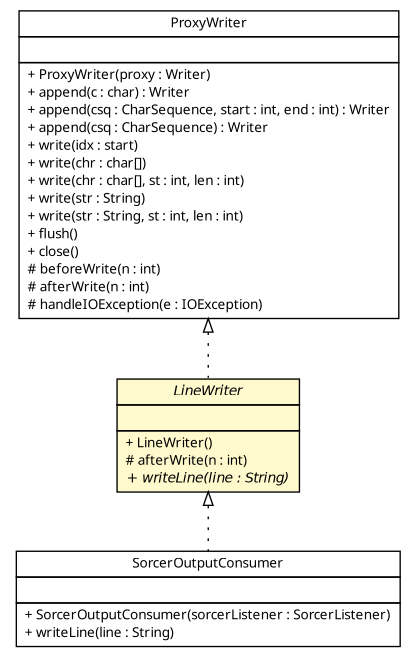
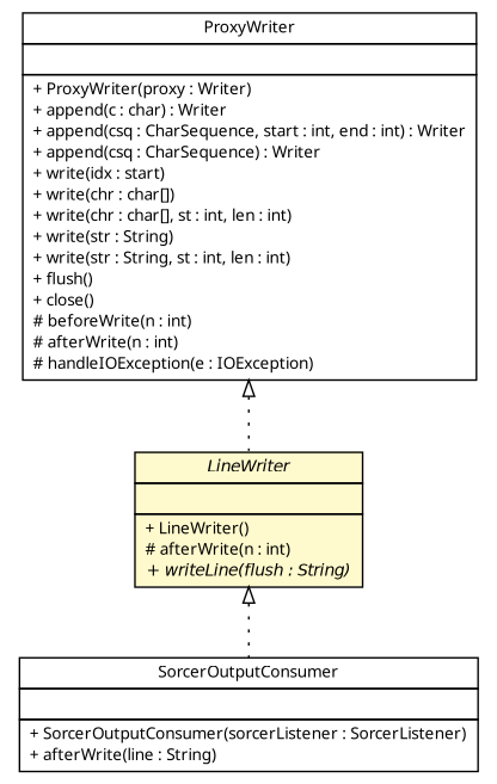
  digraph {
    fontname="Noto Sans"
    nodesep=0.25
    ranksep=0.5
    node [fontcolor=black fontname="Noto Sans" fontsize=10.0 shape=plaintext]
    edge [arrowtail=empty dir=back fontname="Noto Sans" fontsize=10 headport=p labelfontname=Helvetica labelfontsize=10 style=dotted tailport=p]
-   n1 [label=<<table title="sorcer.util.io.LineWriter" border="0" cellborder="1" cellspacing="0" cellpadding="2" port="p" bgcolor="lemonChiffon" href="./LineWriter.html"> 		<tr><td><table border="0" cellspacing="0" cellpadding="1"> <tr><td align="center" balign="center"><font face="Helvetica-Oblique"> LineWriter </font></td></tr> 		</table></td></tr> 		<tr><td><table border="0" cellspacing="0" cellpadding="1"> <tr><td align="left" balign="left">  </td></tr> 		</table></td></tr> 		<tr><td><table border="0" cellspacing="0" cellpadding="1"> <tr><td align="left" balign="left"> + LineWriter() </td></tr> <tr><td align="left" balign="left"> # afterWrite(n : int) </td></tr> <tr><td align="left" balign="left"><font face="Helvetica-Oblique" point-size="10.0"> + writeLine(line : String) </font></td></tr> 		</table></td></tr> 		</table>>]
-   n2 [label=<<table title="sorcer.launcher.impl.SorcerOutputConsumer" border="0" cellborder="1" cellspacing="0" cellpadding="2" port="p" href="../../launcher/impl/SorcerOutputConsumer.html"> 		<tr><td><table border="0" cellspacing="0" cellpadding="1"> <tr><td align="center" balign="center"> SorcerOutputConsumer </td></tr> 		</table></td></tr> 		<tr><td><table border="0" cellspacing="0" cellpadding="1"> <tr><td align="left" balign="left">  </td></tr> 		</table></td></tr> 		<tr><td><table border="0" cellspacing="0" cellpadding="1"> <tr><td align="left" balign="left"> + SorcerOutputConsumer(sorcerListener : SorcerListener) </td></tr> <tr><td align="left" balign="left"> + writeLine(line : String) </td></tr> 		</table></td></tr> 		</table>>]
+   n1 [label=<<table title="sorcer.util.io.LineWriter" border="0" cellborder="1" cellspacing="0" cellpadding="2" port="p" bgcolor="lemonChiffon" href="./LineWriter.html"> 		<tr><td><table border="0" cellspacing="0" cellpadding="1"> <tr><td align="center" balign="center"><font face="Helvetica-Oblique"> LineWriter </font></td></tr> 		</table></td></tr> 		<tr><td><table border="0" cellspacing="0" cellpadding="1"> <tr><td align="left" balign="left">  </td></tr> 		</table></td></tr> 		<tr><td><table border="0" cellspacing="0" cellpadding="1"> <tr><td align="left" balign="left"> + LineWriter() </td></tr> <tr><td align="left" balign="left"> # afterWrite(n : int) </td></tr> <tr><td align="left" balign="left"><font face="Helvetica-Oblique" point-size="10.0"> + writeLine(flush : String) </font></td></tr> 		</table></td></tr> 		</table>>]
+   n2 [label=<<table title="sorcer.launcher.impl.SorcerOutputConsumer" border="0" cellborder="1" cellspacing="0" cellpadding="2" port="p" href="../../launcher/impl/SorcerOutputConsumer.html"> 		<tr><td><table border="0" cellspacing="0" cellpadding="1"> <tr><td align="center" balign="center"> SorcerOutputConsumer </td></tr> 		</table></td></tr> 		<tr><td><table border="0" cellspacing="0" cellpadding="1"> <tr><td align="left" balign="left">  </td></tr> 		</table></td></tr> 		<tr><td><table border="0" cellspacing="0" cellpadding="1"> <tr><td align="left" balign="left"> + SorcerOutputConsumer(sorcerListener : SorcerListener) </td></tr> <tr><td align="left" balign="left"> + afterWrite(line : String) </td></tr> 		</table></td></tr> 		</table>>]
    n3 [label=<<table title="sorcer.org.apache.commons.io.output.ProxyWriter" border="0" cellborder="1" cellspacing="0" cellpadding="2" port="p" href="../../org/apache/commons/io/output/ProxyWriter.html"> 		<tr><td><table border="0" cellspacing="0" cellpadding="1"> <tr><td align="center" balign="center"> ProxyWriter </td></tr> 		</table></td></tr> 		<tr><td><table border="0" cellspacing="0" cellpadding="1"> <tr><td align="left" balign="left">  </td></tr> 		</table></td></tr> 		<tr><td><table border="0" cellspacing="0" cellpadding="1"> <tr><td align="left" balign="left"> + ProxyWriter(proxy : Writer) </td></tr> <tr><td align="left" balign="left"> + append(c : char) : Writer </td></tr> <tr><td align="left" balign="left"> + append(csq : CharSequence, start : int, end : int) : Writer </td></tr> <tr><td align="left" balign="left"> + append(csq : CharSequence) : Writer </td></tr> <tr><td align="left" balign="left"> + write(idx : start) </td></tr> <tr><td align="left" balign="left"> + write(chr : char[]) </td></tr> <tr><td align="left" balign="left"> + write(chr : char[], st : int, len : int) </td></tr> <tr><td align="left" balign="left"> + write(str : String) </td></tr> <tr><td align="left" balign="left"> + write(str : String, st : int, len : int) </td></tr> <tr><td align="left" balign="left"> + flush() </td></tr> <tr><td align="left" balign="left"> + close() </td></tr> <tr><td align="left" balign="left"> # beforeWrite(n : int) </td></tr> <tr><td align="left" balign="left"> # afterWrite(n : int) </td></tr> <tr><td align="left" balign="left"> # handleIOException(e : IOException) </td></tr> 		</table></td></tr> 		</table>>]
    n1 -> n2
    n3 -> n1
  }
